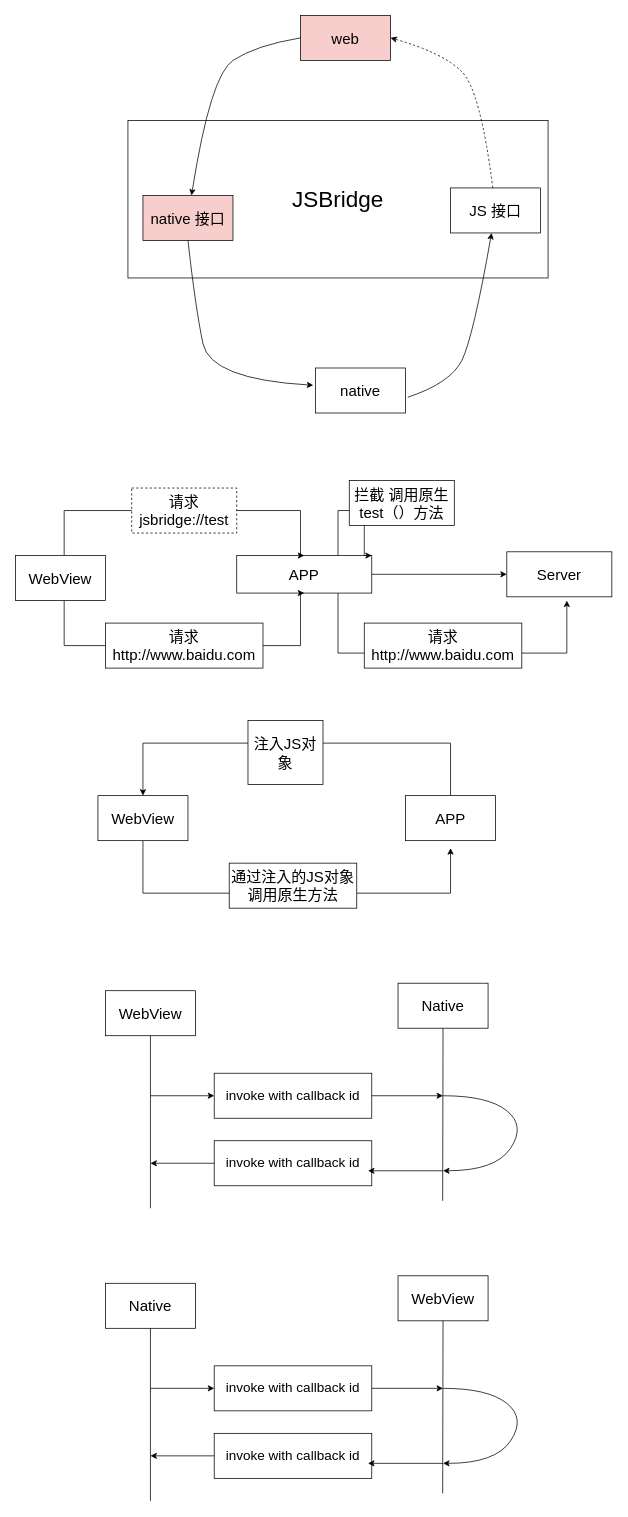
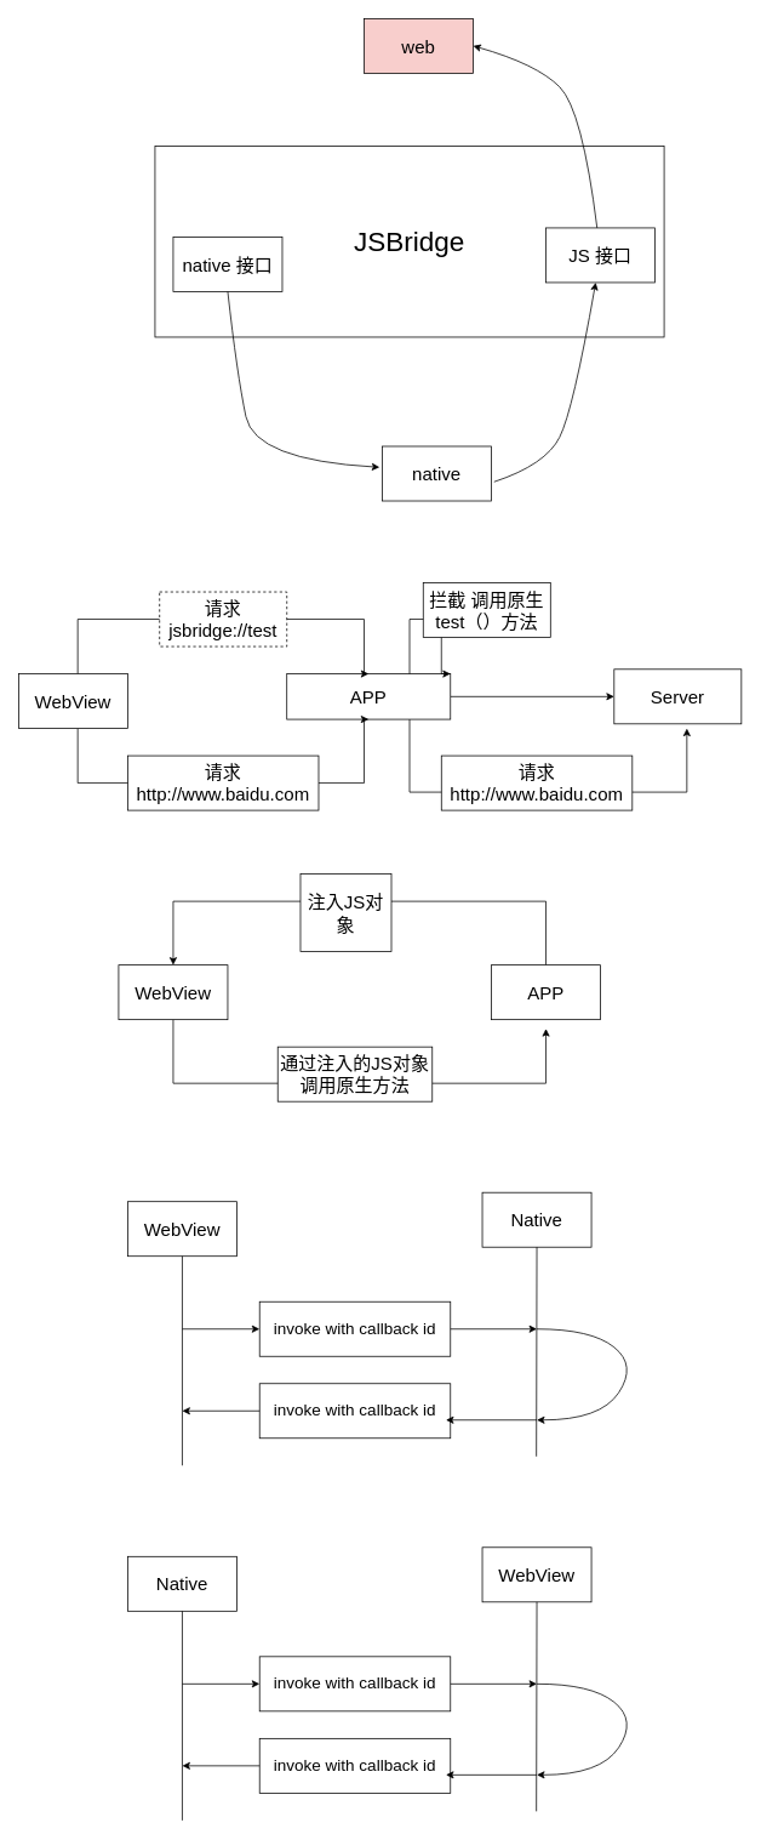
  <mxCell id="0" />
  <mxCell id="1" parent="0" />
  <mxCell id="2" value="&lt;font style=&quot;font-size: 30px&quot;&gt;JSBridge&lt;/font&gt;" style="whiteSpace=wrap;html=1;" parent="1" vertex="1"><mxGeometry x="170" y="160" width="560" height="210" as="geometry" /></mxCell>
  <mxCell id="3" value="&lt;font style=&quot;font-size: 20px&quot;&gt;web&lt;/font&gt;" style="rounded=0;whiteSpace=wrap;html=1;fillColor=#f8cecc;" parent="1" vertex="1"><mxGeometry x="400" y="20" width="120" height="60" as="geometry" /></mxCell>
  <mxCell id="4" value="&lt;font style=&quot;font-size: 20px&quot;&gt;native&lt;/font&gt;" style="rounded=0;whiteSpace=wrap;html=1;" parent="1" vertex="1"><mxGeometry x="420" y="490" width="120" height="60" as="geometry" /></mxCell>
- <mxCell id="5" value="&lt;font style=&quot;font-size: 20px&quot;&gt;native 接口&lt;/font&gt;" style="rounded=0;whiteSpace=wrap;html=1;fillColor=#f8cecc;" parent="1" vertex="1"><mxGeometry x="190" y="260" width="120" height="60" as="geometry" /></mxCell>
+ <mxCell id="5" value="&lt;font style=&quot;font-size: 20px&quot;&gt;native 接口&lt;/font&gt;" style="rounded=0;whiteSpace=wrap;html=1;" parent="1" vertex="1"><mxGeometry x="190" y="260" width="120" height="60" as="geometry" /></mxCell>
  <mxCell id="6" value="&lt;font style=&quot;font-size: 20px&quot;&gt;JS 接口&lt;/font&gt;" style="rounded=0;whiteSpace=wrap;html=1;" parent="1" vertex="1"><mxGeometry x="600" y="250" width="120" height="60" as="geometry" /></mxCell>
- <mxCell id="7" value="" style="curved=1;endArrow=classic;html=1;entryX=1;entryY=0.5;entryDx=0;entryDy=0;dashed=1;" parent="1" source="6" target="3" edge="1"><mxGeometry width="50" height="50" relative="1" as="geometry"><mxPoint x="590" y="120" as="sourcePoint" /><mxPoint x="640" y="70" as="targetPoint" /><Array as="points"><mxPoint x="640" y="120" /><mxPoint x="590" y="70" /></Array></mxGeometry></mxCell>
+ <mxCell id="7" value="" style="curved=1;endArrow=classic;html=1;entryX=1;entryY=0.5;entryDx=0;entryDy=0;" parent="1" source="6" target="3" edge="1"><mxGeometry width="50" height="50" relative="1" as="geometry"><mxPoint x="590" y="120" as="sourcePoint" /><mxPoint x="640" y="70" as="targetPoint" /><Array as="points"><mxPoint x="640" y="120" /><mxPoint x="590" y="70" /></Array></mxGeometry></mxCell>
  <mxCell id="8" value="" style="curved=1;endArrow=classic;html=1;exitX=1.025;exitY=0.65;exitDx=0;exitDy=0;exitPerimeter=0;" parent="1" source="4" target="6" edge="1"><mxGeometry width="50" height="50" relative="1" as="geometry"><mxPoint x="550" y="510" as="sourcePoint" /><mxPoint x="600" y="460" as="targetPoint" /><Array as="points"><mxPoint x="600" y="510" /><mxPoint x="630" y="450" /></Array></mxGeometry></mxCell>
- <mxCell id="9" value="" style="curved=1;endArrow=classic;html=1;exitX=0;exitY=0.5;exitDx=0;exitDy=0;" parent="1" source="3" target="5" edge="1"><mxGeometry width="50" height="50" relative="1" as="geometry"><mxPoint x="280" y="130" as="sourcePoint" /><mxPoint x="330" y="80" as="targetPoint" /><Array as="points"><mxPoint x="340" y="60" /><mxPoint x="280" y="100" /></Array></mxGeometry></mxCell>
  <mxCell id="10" value="" style="curved=1;endArrow=classic;html=1;entryX=-0.025;entryY=0.383;entryDx=0;entryDy=0;entryPerimeter=0;exitX=0.5;exitY=1;exitDx=0;exitDy=0;" parent="1" source="5" target="4" edge="1"><mxGeometry width="50" height="50" relative="1" as="geometry"><mxPoint x="270" y="460" as="sourcePoint" /><mxPoint x="320" y="410" as="targetPoint" /><Array as="points"><mxPoint x="260" y="410" /><mxPoint x="280" y="505" /></Array></mxGeometry></mxCell>
  <mxCell id="11" style="edgeStyle=orthogonalEdgeStyle;rounded=0;orthogonalLoop=1;jettySize=auto;html=1;exitX=1;exitY=0.5;exitDx=0;exitDy=0;entryX=0;entryY=0.5;entryDx=0;entryDy=0;" edge="1" parent="1" source="13" target="14"><mxGeometry relative="1" as="geometry" /></mxCell>
  <mxCell id="12" style="edgeStyle=orthogonalEdgeStyle;rounded=0;orthogonalLoop=1;jettySize=auto;html=1;exitX=0.75;exitY=1;exitDx=0;exitDy=0;" edge="1" parent="1" source="13"><mxGeometry relative="1" as="geometry"><mxPoint x="755" y="800" as="targetPoint" /><Array as="points"><mxPoint x="450" y="870" /><mxPoint x="755" y="870" /></Array></mxGeometry></mxCell>
  <mxCell id="13" value="&lt;font style=&quot;font-size: 20px&quot;&gt;APP&lt;/font&gt;" style="rounded=0;whiteSpace=wrap;html=1;" vertex="1" parent="1"><mxGeometry x="315" y="740" width="180" height="50" as="geometry" /></mxCell>
  <mxCell id="14" value="&lt;font style=&quot;font-size: 20px&quot;&gt;Server&lt;/font&gt;" style="rounded=0;whiteSpace=wrap;html=1;" vertex="1" parent="1"><mxGeometry x="675" y="735" width="140" height="60" as="geometry" /></mxCell>
  <mxCell id="15" style="edgeStyle=orthogonalEdgeStyle;rounded=0;orthogonalLoop=1;jettySize=auto;html=1;exitX=0.5;exitY=0;exitDx=0;exitDy=0;entryX=0.5;entryY=0;entryDx=0;entryDy=0;" edge="1" parent="1" target="13"><mxGeometry relative="1" as="geometry"><mxPoint x="85" y="740" as="sourcePoint" /><Array as="points"><mxPoint x="85" y="680" /><mxPoint x="400" y="680" /></Array></mxGeometry></mxCell>
  <mxCell id="16" style="edgeStyle=orthogonalEdgeStyle;rounded=0;orthogonalLoop=1;jettySize=auto;html=1;exitX=0.5;exitY=1;exitDx=0;exitDy=0;entryX=0.5;entryY=1;entryDx=0;entryDy=0;" edge="1" parent="1" target="13"><mxGeometry relative="1" as="geometry"><mxPoint x="85" y="800" as="sourcePoint" /><Array as="points"><mxPoint x="85" y="860" /><mxPoint x="400" y="860" /></Array></mxGeometry></mxCell>
  <mxCell id="17" value="&lt;span style=&quot;font-size: 20px&quot;&gt;WebView&lt;/span&gt;" style="rounded=0;whiteSpace=wrap;html=1;" vertex="1" parent="1"><mxGeometry y="740" width="120" height="60" as="geometry" x="20" /></mxCell>
  <mxCell id="18" value="&lt;span style=&quot;font-size: 20px&quot;&gt;请求 jsbridge://test&lt;/span&gt;" style="rounded=0;whiteSpace=wrap;html=1;dashed=1;" vertex="1" parent="1"><mxGeometry x="175" y="650" width="140" height="60" as="geometry" /></mxCell>
  <mxCell id="19" value="&lt;span style=&quot;font-size: 20px&quot;&gt;请求 http://www.baidu.com&lt;/span&gt;" style="rounded=0;whiteSpace=wrap;html=1;" vertex="1" parent="1"><mxGeometry x="140" y="830" width="210" height="60" as="geometry" /></mxCell>
  <mxCell id="20" value="&lt;span style=&quot;font-size: 20px&quot;&gt;请求 http://www.baidu.com&lt;/span&gt;" style="rounded=0;whiteSpace=wrap;html=1;" vertex="1" parent="1"><mxGeometry x="485" y="830" width="210" height="60" as="geometry" /></mxCell>
  <mxCell id="21" style="edgeStyle=orthogonalEdgeStyle;rounded=0;orthogonalLoop=1;jettySize=auto;html=1;exitX=0.75;exitY=0;exitDx=0;exitDy=0;entryX=1;entryY=0;entryDx=0;entryDy=0;" edge="1" parent="1" source="13" target="13"><mxGeometry relative="1" as="geometry"><Array as="points"><mxPoint x="450" y="680" /><mxPoint x="485" y="680" /><mxPoint x="485" y="740" /></Array></mxGeometry></mxCell>
  <mxCell id="22" value="&lt;span style=&quot;font-size: 20px&quot;&gt;拦截 调用原生test（）方法&lt;/span&gt;" style="rounded=0;whiteSpace=wrap;html=1;" vertex="1" parent="1"><mxGeometry x="465" y="640" width="140" height="60" as="geometry" /></mxCell>
  <mxCell id="23" style="edgeStyle=orthogonalEdgeStyle;rounded=0;orthogonalLoop=1;jettySize=auto;html=1;exitX=0.5;exitY=1;exitDx=0;exitDy=0;" edge="1" parent="1" source="24"><mxGeometry relative="1" as="geometry"><mxPoint x="600" y="1130" as="targetPoint" /><Array as="points"><mxPoint x="190" y="1190" /><mxPoint x="600" y="1190" /></Array></mxGeometry></mxCell>
  <mxCell id="24" value="&lt;span style=&quot;font-size: 20px&quot;&gt;WebView&lt;/span&gt;" style="rounded=0;whiteSpace=wrap;html=1;" vertex="1" parent="1"><mxGeometry x="130" y="1060" width="120" height="60" as="geometry" /></mxCell>
  <mxCell id="25" style="edgeStyle=orthogonalEdgeStyle;rounded=0;orthogonalLoop=1;jettySize=auto;html=1;exitX=0.5;exitY=0;exitDx=0;exitDy=0;entryX=0.5;entryY=0;entryDx=0;entryDy=0;" edge="1" parent="1" source="26" target="24"><mxGeometry relative="1" as="geometry"><Array as="points"><mxPoint x="600" y="990" /><mxPoint x="190" y="990" /></Array></mxGeometry></mxCell>
  <mxCell id="26" value="&lt;font style=&quot;font-size: 20px&quot;&gt;APP&lt;/font&gt;" style="rounded=0;whiteSpace=wrap;html=1;" vertex="1" parent="1"><mxGeometry x="540" y="1060" width="120" height="60" as="geometry" /></mxCell>
  <mxCell id="27" value="&lt;span style=&quot;font-size: 20px&quot;&gt;注入JS对象&lt;/span&gt;" style="rounded=0;whiteSpace=wrap;html=1;" vertex="1" parent="1"><mxGeometry x="330" y="960" width="100" height="85" as="geometry" /></mxCell>
  <mxCell id="28" value="&lt;span style=&quot;font-size: 20px&quot;&gt;通过注入的JS对象调用原生方法&lt;/span&gt;" style="rounded=0;whiteSpace=wrap;html=1;" vertex="1" parent="1"><mxGeometry x="305" y="1150" width="170" height="60" as="geometry" /></mxCell>
  <mxCell id="29" value="&lt;span style=&quot;font-size: 20px&quot;&gt;WebView&lt;/span&gt;" style="rounded=0;whiteSpace=wrap;html=1;" vertex="1" parent="1"><mxGeometry x="140" y="1320" width="120" height="60" as="geometry" /></mxCell>
  <mxCell id="30" value="&lt;font style=&quot;font-size: 20px&quot;&gt;Native&lt;/font&gt;" style="rounded=0;whiteSpace=wrap;html=1;" vertex="1" parent="1"><mxGeometry x="530" y="1310" width="120" height="60" as="geometry" /></mxCell>
  <mxCell id="31" value="" style="endArrow=none;html=1;" edge="1" parent="1" target="29"><mxGeometry width="50" height="50" relative="1" as="geometry"><mxPoint x="200" y="1610" as="sourcePoint" /><mxPoint x="200" y="1420" as="targetPoint" /></mxGeometry></mxCell>
  <mxCell id="32" value="" style="endArrow=none;html=1;entryX=0.5;entryY=1;entryDx=0;entryDy=0;" edge="1" parent="1" target="30"><mxGeometry width="50" height="50" relative="1" as="geometry"><mxPoint x="589.5" y="1600" as="sourcePoint" /><mxPoint x="600" y="1390" as="targetPoint" /></mxGeometry></mxCell>
  <mxCell id="33" value="&lt;font style=&quot;font-size: 18px&quot;&gt;invoke with callback id&lt;/font&gt;" style="rounded=0;whiteSpace=wrap;html=1;" vertex="1" parent="1"><mxGeometry x="285" y="1430" width="210" height="60" as="geometry" /></mxCell>
  <mxCell id="34" value="&lt;font style=&quot;font-size: 18px&quot;&gt;invoke with callback id&lt;/font&gt;" style="rounded=0;whiteSpace=wrap;html=1;" vertex="1" parent="1"><mxGeometry x="285" y="1520" width="210" height="60" as="geometry" /></mxCell>
  <mxCell id="35" value="" style="endArrow=classic;html=1;entryX=0;entryY=0.5;entryDx=0;entryDy=0;" edge="1" parent="1" target="33"><mxGeometry width="50" height="50" relative="1" as="geometry"><mxPoint x="200" y="1460" as="sourcePoint" /><mxPoint x="500" y="1340" as="targetPoint" /></mxGeometry></mxCell>
  <mxCell id="36" value="" style="endArrow=classic;html=1;exitX=1;exitY=0.5;exitDx=0;exitDy=0;" edge="1" parent="1" source="33"><mxGeometry width="50" height="50" relative="1" as="geometry"><mxPoint x="510" y="1460" as="sourcePoint" /><mxPoint x="590" y="1460" as="targetPoint" /></mxGeometry></mxCell>
  <mxCell id="37" value="" style="endArrow=classic;html=1;exitX=0;exitY=0.5;exitDx=0;exitDy=0;" edge="1" parent="1" source="34"><mxGeometry width="50" height="50" relative="1" as="geometry"><mxPoint x="210" y="1470" as="sourcePoint" /><mxPoint x="200" y="1550" as="targetPoint" /></mxGeometry></mxCell>
  <mxCell id="38" value="" style="endArrow=classic;html=1;" edge="1" parent="1"><mxGeometry width="50" height="50" relative="1" as="geometry"><mxPoint x="590" y="1560" as="sourcePoint" /><mxPoint x="490" y="1560" as="targetPoint" /></mxGeometry></mxCell>
  <mxCell id="39" value="" style="curved=1;endArrow=classic;html=1;" edge="1" parent="1"><mxGeometry width="50" height="50" relative="1" as="geometry"><mxPoint x="590" y="1460" as="sourcePoint" /><mxPoint x="590" y="1560" as="targetPoint" /><Array as="points"><mxPoint x="650" y="1460" /><mxPoint x="700" y="1500" /><mxPoint x="660" y="1560" /></Array></mxGeometry></mxCell>
  <mxCell id="40" value="&lt;span style=&quot;font-size: 20px&quot;&gt;Native&lt;/span&gt;" style="rounded=0;whiteSpace=wrap;html=1;" vertex="1" parent="1"><mxGeometry x="140" y="1710" width="120" height="60" as="geometry" /></mxCell>
  <mxCell id="41" value="&lt;font style=&quot;font-size: 20px&quot;&gt;WebView&lt;/font&gt;" style="rounded=0;whiteSpace=wrap;html=1;" vertex="1" parent="1"><mxGeometry x="530" y="1700" width="120" height="60" as="geometry" /></mxCell>
  <mxCell id="42" value="" style="endArrow=none;html=1;" edge="1" target="40" parent="1"><mxGeometry width="50" height="50" relative="1" as="geometry"><mxPoint x="200" y="2000" as="sourcePoint" /><mxPoint x="200" y="1810" as="targetPoint" /></mxGeometry></mxCell>
  <mxCell id="43" value="" style="endArrow=none;html=1;entryX=0.5;entryY=1;entryDx=0;entryDy=0;" edge="1" target="41" parent="1"><mxGeometry width="50" height="50" relative="1" as="geometry"><mxPoint x="589.5" y="1990" as="sourcePoint" /><mxPoint x="600" y="1780" as="targetPoint" /></mxGeometry></mxCell>
  <mxCell id="44" value="&lt;font style=&quot;font-size: 18px&quot;&gt;invoke with callback id&lt;/font&gt;" style="rounded=0;whiteSpace=wrap;html=1;" vertex="1" parent="1"><mxGeometry x="285" y="1820" width="210" height="60" as="geometry" /></mxCell>
  <mxCell id="45" value="&lt;font style=&quot;font-size: 18px&quot;&gt;invoke with callback id&lt;/font&gt;" style="rounded=0;whiteSpace=wrap;html=1;" vertex="1" parent="1"><mxGeometry x="285" y="1910" width="210" height="60" as="geometry" /></mxCell>
  <mxCell id="46" value="" style="endArrow=classic;html=1;entryX=0;entryY=0.5;entryDx=0;entryDy=0;" edge="1" target="44" parent="1"><mxGeometry width="50" height="50" relative="1" as="geometry"><mxPoint x="200" y="1850" as="sourcePoint" /><mxPoint x="500" y="1730" as="targetPoint" /></mxGeometry></mxCell>
  <mxCell id="47" value="" style="endArrow=classic;html=1;exitX=1;exitY=0.5;exitDx=0;exitDy=0;" edge="1" source="44" parent="1"><mxGeometry width="50" height="50" relative="1" as="geometry"><mxPoint x="510" y="1850" as="sourcePoint" /><mxPoint x="590" y="1850" as="targetPoint" /></mxGeometry></mxCell>
  <mxCell id="48" value="" style="endArrow=classic;html=1;exitX=0;exitY=0.5;exitDx=0;exitDy=0;" edge="1" source="45" parent="1"><mxGeometry width="50" height="50" relative="1" as="geometry"><mxPoint x="210" y="1860" as="sourcePoint" /><mxPoint x="200" y="1940" as="targetPoint" /></mxGeometry></mxCell>
  <mxCell id="49" value="" style="endArrow=classic;html=1;" edge="1" parent="1"><mxGeometry width="50" height="50" relative="1" as="geometry"><mxPoint x="590" y="1950" as="sourcePoint" /><mxPoint x="490" y="1950" as="targetPoint" /></mxGeometry></mxCell>
  <mxCell id="50" value="" style="curved=1;endArrow=classic;html=1;" edge="1" parent="1"><mxGeometry width="50" height="50" relative="1" as="geometry"><mxPoint x="590" y="1850" as="sourcePoint" /><mxPoint x="590" y="1950" as="targetPoint" /><Array as="points"><mxPoint x="650" y="1850" /><mxPoint x="700" y="1890" /><mxPoint x="660" y="1950" /></Array></mxGeometry></mxCell>
